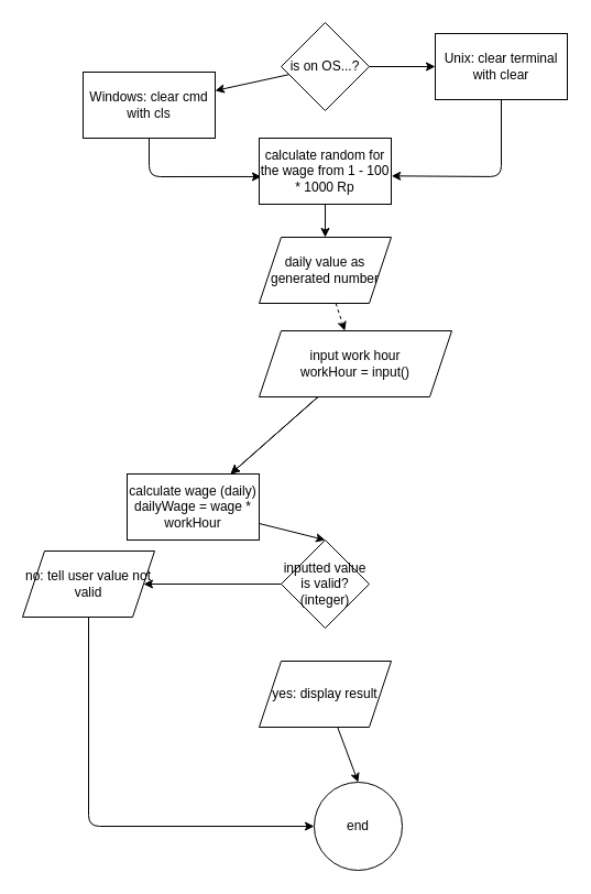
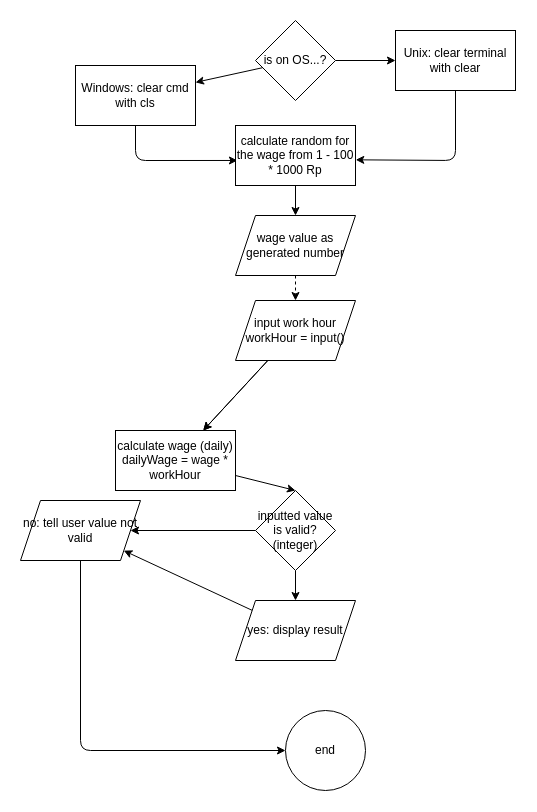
  <mxCell id="0" />
  <mxCell id="1" parent="0" />
  <mxCell id="2" value="" style="edgeStyle=none;html=1;" parent="1" source="4" target="6" edge="1"><mxGeometry relative="1" as="geometry" /></mxCell>
  <mxCell id="3" value="" style="edgeStyle=none;html=1;" parent="1" source="4" target="6" edge="1"><mxGeometry relative="1" as="geometry" /></mxCell>
- <mxCell id="4" value="input work hour&lt;div&gt;workHour = input()&lt;/div&gt;" style="shape=parallelogram;perimeter=parallelogramPerimeter;whiteSpace=wrap;html=1;fixedSize=1;" parent="1" vertex="1"><mxGeometry x="235" y="300" width="175" height="60" as="geometry" /></mxCell>
+ <mxCell id="4" value="input work hour&lt;div&gt;workHour = input()&lt;/div&gt;" style="shape=parallelogram;perimeter=parallelogramPerimeter;whiteSpace=wrap;html=1;fixedSize=1;" parent="1" vertex="1"><mxGeometry x="235" y="300" width="120" height="60" as="geometry" /></mxCell>
  <mxCell id="5" style="edgeStyle=none;html=1;entryX=0.5;entryY=0;entryDx=0;entryDy=0;" parent="1" source="6" target="19" edge="1"><mxGeometry relative="1" as="geometry" /></mxCell>
  <mxCell id="6" value="calculate wage (daily)&lt;div&gt;dailyWage = wage * workHour&lt;/div&gt;" style="whiteSpace=wrap;html=1;" parent="1" vertex="1"><mxGeometry x="115" y="430" width="120" height="60" as="geometry" /></mxCell>
- <mxCell id="7" style="edgeStyle=none;html=1;entryX=0.5;entryY=0;entryDx=0;entryDy=0;" parent="1" source="8" target="9" edge="1"><mxGeometry relative="1" as="geometry" /></mxCell>
+ <mxCell id="7" style="edgeStyle=none;html=1;" parent="1" source="8" target="21" edge="1"><mxGeometry relative="1" as="geometry" /></mxCell>
  <mxCell id="8" value="yes: display result" style="shape=parallelogram;perimeter=parallelogramPerimeter;whiteSpace=wrap;html=1;fixedSize=1;" parent="1" vertex="1"><mxGeometry x="235" y="600" width="120" height="60" as="geometry" /></mxCell>
  <mxCell id="9" value="end" style="ellipse;whiteSpace=wrap;html=1;aspect=fixed;" parent="1" vertex="1"><mxGeometry x="285" y="710" width="80" height="80" as="geometry" /></mxCell>
  <mxCell id="10" value="" style="edgeStyle=none;html=1;" parent="1" source="12" target="14" edge="1"><mxGeometry relative="1" as="geometry" /></mxCell>
  <mxCell id="11" value="" style="edgeStyle=none;html=1;" parent="1" source="12" target="16" edge="1"><mxGeometry relative="1" as="geometry" /></mxCell>
  <mxCell id="12" value="is on OS...?" style="rhombus;whiteSpace=wrap;html=1;" parent="1" vertex="1"><mxGeometry x="255" y="20" width="80" height="80" as="geometry" /></mxCell>
  <mxCell id="13" style="edgeStyle=none;html=1;exitX=0.5;exitY=1;exitDx=0;exitDy=0;entryX=0.016;entryY=0.583;entryDx=0;entryDy=0;entryPerimeter=0;" parent="1" source="14" target="23" edge="1"><mxGeometry relative="1" as="geometry"><Array as="points"><mxPoint x="135" y="160" /></Array><mxPoint x="224" y="155" as="targetPoint" /></mxGeometry></mxCell>
  <mxCell id="14" value="Windows: clear cmd with cls" style="whiteSpace=wrap;html=1;" parent="1" vertex="1"><mxGeometry x="75" y="65" width="120" height="60" as="geometry" /></mxCell>
  <mxCell id="15" style="edgeStyle=none;html=1;exitX=0.5;exitY=1;exitDx=0;exitDy=0;entryX=1.002;entryY=0.572;entryDx=0;entryDy=0;entryPerimeter=0;" parent="1" source="16" target="23" edge="1"><mxGeometry relative="1" as="geometry"><Array as="points"><mxPoint x="455" y="160" /></Array><mxPoint x="384" y="160" as="targetPoint" /></mxGeometry></mxCell>
  <mxCell id="16" value="Unix: clear terminal with clear" style="whiteSpace=wrap;html=1;" parent="1" vertex="1"><mxGeometry x="395" y="30" width="120" height="60" as="geometry" /></mxCell>
+ <mxCell id="17" style="edgeStyle=none;html=1;entryX=0.5;entryY=0;entryDx=0;entryDy=0;" parent="1" source="19" target="8" edge="1"><mxGeometry relative="1" as="geometry" /></mxCell>
  <mxCell id="18" style="edgeStyle=none;html=1;" parent="1" source="19" target="21" edge="1"><mxGeometry relative="1" as="geometry" /></mxCell>
  <mxCell id="19" value="inputted value is valid? (integer)" style="rhombus;whiteSpace=wrap;html=1;" parent="1" vertex="1"><mxGeometry x="255" y="490" width="80" height="80" as="geometry" /></mxCell>
  <mxCell id="20" style="edgeStyle=none;html=1;entryX=0;entryY=0.5;entryDx=0;entryDy=0;" parent="1" source="21" target="9" edge="1"><mxGeometry relative="1" as="geometry"><Array as="points"><mxPoint x="80" y="750" /></Array></mxGeometry></mxCell>
  <mxCell id="21" value="no: tell user value not valid" style="shape=parallelogram;perimeter=parallelogramPerimeter;whiteSpace=wrap;html=1;fixedSize=1;" parent="1" vertex="1"><mxGeometry x="20" y="500" width="120" height="60" as="geometry" /></mxCell>
  <mxCell id="22" style="edgeStyle=none;html=1;entryX=0.5;entryY=0;entryDx=0;entryDy=0;" edge="1" parent="1" source="23" target="25"><mxGeometry relative="1" as="geometry" /></mxCell>
  <mxCell id="23" value="calculate random for the wage from 1 - 100 * 1000 Rp" style="rounded=0;whiteSpace=wrap;html=1;" vertex="1" parent="1"><mxGeometry x="235" y="125" width="120" height="60" as="geometry" /></mxCell>
  <mxCell id="24" style="edgeStyle=none;html=1;dashed=1;" edge="1" parent="1" source="25" target="4"><mxGeometry relative="1" as="geometry" /></mxCell>
- <mxCell id="25" value="daily value as generated number" style="shape=parallelogram;perimeter=parallelogramPerimeter;whiteSpace=wrap;html=1;fixedSize=1;" vertex="1" parent="1"><mxGeometry x="235" y="215" width="120" height="60" as="geometry" /></mxCell>
+ <mxCell id="25" value="wage value as generated number" style="shape=parallelogram;perimeter=parallelogramPerimeter;whiteSpace=wrap;html=1;fixedSize=1;" vertex="1" parent="1"><mxGeometry x="235" y="215" width="120" height="60" as="geometry" /></mxCell>
